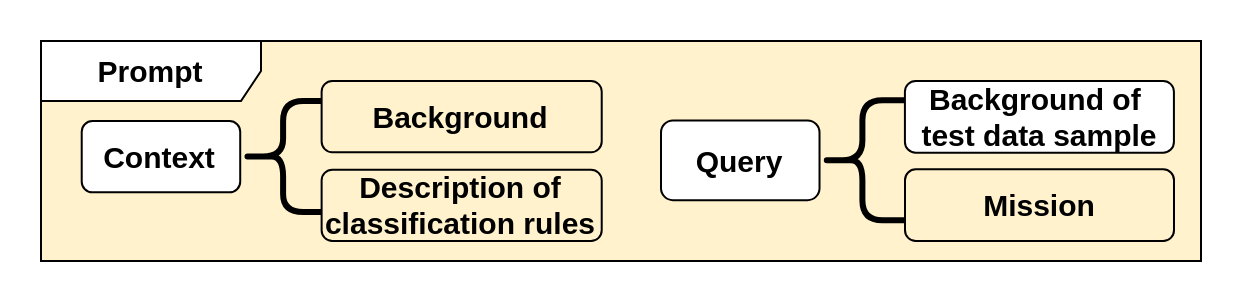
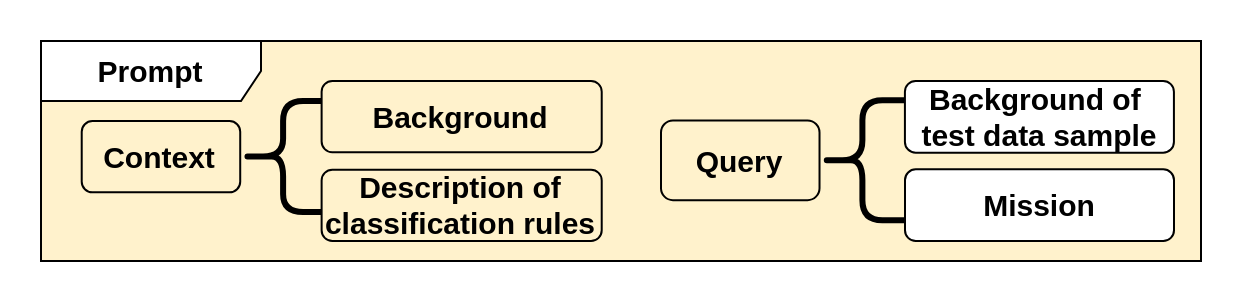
  <mxCell id="0" />
  <mxCell id="1" parent="0" />
  <mxCell id="2" value="" style="group;fillColor=#fff2cc;strokeColor=#d6b656;fontSize=17;" parent="1" vertex="1" connectable="0"><mxGeometry x="20" y="20" width="580" height="110" as="geometry" /></mxCell>
  <mxCell id="3" value="&lt;b&gt;Prompt&lt;/b&gt;" style="shape=umlFrame;whiteSpace=wrap;html=1;pointerEvents=0;width=110;height=30;fontSize=15;" parent="2" vertex="1"><mxGeometry width="580" height="110.0" as="geometry" /></mxCell>
  <mxCell id="4" value="" style="group;fontStyle=1" vertex="1" connectable="0" parent="2"><mxGeometry x="20.357" y="20" width="264.643" height="80" as="geometry" /></mxCell>
- <mxCell id="5" value="Context" style="rounded=1;whiteSpace=wrap;html=1;fontSize=15;fontStyle=1" parent="4" vertex="1"><mxGeometry y="20.04" width="79.25" height="35.643" as="geometry" /></mxCell>
+ <mxCell id="5" value="Context" style="rounded=1;whiteSpace=wrap;html=1;fontSize=15;fontStyle=1;fillColor=#fff2cc;" parent="4" vertex="1"><mxGeometry y="20.04" width="79.25" height="35.643" as="geometry" /></mxCell>
  <mxCell id="6" value="" style="shape=curlyBracket;whiteSpace=wrap;html=1;rounded=1;labelPosition=left;verticalLabelPosition=middle;align=right;verticalAlign=middle;strokeWidth=3;" parent="4" vertex="1"><mxGeometry x="79.24" y="10" width="42.903" height="55.54" as="geometry" /></mxCell>
  <mxCell id="7" value="Background" style="rounded=1;whiteSpace=wrap;html=1;fontSize=15;fontStyle=1;fillColor=#fff2cc;" parent="4" vertex="1"><mxGeometry x="119.95" width="140.05" height="35.64" as="geometry" /></mxCell>
  <mxCell id="8" value="Description of classification rules" style="rounded=1;whiteSpace=wrap;html=1;fontSize=15;fontStyle=1;fillColor=#fff2cc;" parent="4" vertex="1"><mxGeometry x="119.95" y="44.36" width="140.05" height="35.64" as="geometry" /></mxCell>
  <mxCell id="9" value="" style="group" vertex="1" connectable="0" parent="2"><mxGeometry x="309.999" y="19.57" width="254.464" height="80.43" as="geometry" /></mxCell>
- <mxCell id="10" value="Query" style="rounded=1;whiteSpace=wrap;html=1;fontSize=15;fontStyle=1" parent="9" vertex="1"><mxGeometry y="20.15" width="79.261" height="39.85" as="geometry" /></mxCell>
- <mxCell id="11" value="Mission" style="rounded=1;whiteSpace=wrap;html=1;fontSize=15;fontStyle=1;fillColor=#fff2cc;" parent="9" vertex="1"><mxGeometry x="122.0" y="44.596" width="134.5" height="35.834" as="geometry" /></mxCell>
+ <mxCell id="10" value="Query" style="rounded=1;whiteSpace=wrap;html=1;fontSize=15;fontStyle=1;fillColor=#fff2cc;" parent="9" vertex="1"><mxGeometry y="20.15" width="79.261" height="39.85" as="geometry" /></mxCell>
+ <mxCell id="11" value="Mission" style="rounded=1;whiteSpace=wrap;html=1;fontSize=15;fontStyle=1" parent="9" vertex="1"><mxGeometry x="122.0" y="44.596" width="134.5" height="35.834" as="geometry" /></mxCell>
  <mxCell id="12" value="" style="shape=curlyBracket;whiteSpace=wrap;html=1;rounded=1;labelPosition=left;verticalLabelPosition=middle;align=right;verticalAlign=middle;strokeWidth=3;" parent="9" vertex="1"><mxGeometry x="79.25" y="10" width="42.892" height="60.0" as="geometry" /></mxCell>
  <mxCell id="13" value="Background of&amp;nbsp;&lt;div&gt;test data sample&lt;/div&gt;" style="rounded=1;whiteSpace=wrap;html=1;fontSize=15;fontStyle=1" parent="2" vertex="1"><mxGeometry x="431.959" y="20.0" width="134.5" height="35.834" as="geometry" /></mxCell>
